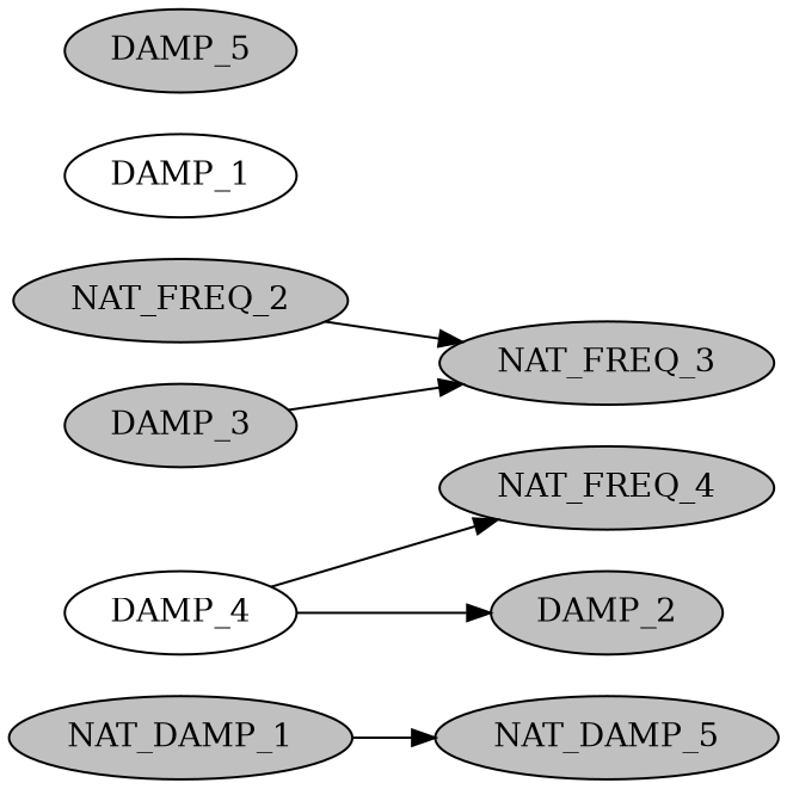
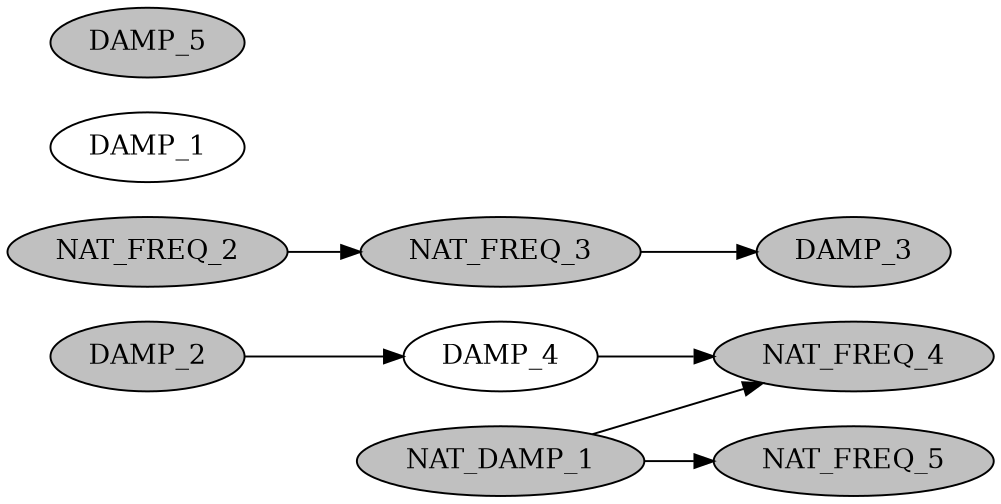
  strict digraph {
    rankdir=LR
    node [fillcolor=gray style=filled]
    n1 [label=NAT_DAMP_1]
    NAT_FREQ_4
-   NAT_FREQ_5 [label=NAT_DAMP_5]
+   NAT_FREQ_5
    DAMP_4 [fillcolor="" style=""]
    NAT_FREQ_2
    NAT_FREQ_3
    DAMP_3
    DAMP_2
    DAMP_1 [fillcolor="" style=""]
    DAMP_5
+   n1 -> NAT_FREQ_4
    n1 -> NAT_FREQ_5
    DAMP_4 -> NAT_FREQ_4
    NAT_FREQ_2 -> NAT_FREQ_3
-   DAMP_3 -> NAT_FREQ_3
-   DAMP_4 -> DAMP_2
+   NAT_FREQ_3 -> DAMP_3
+   DAMP_2 -> DAMP_4
  }
